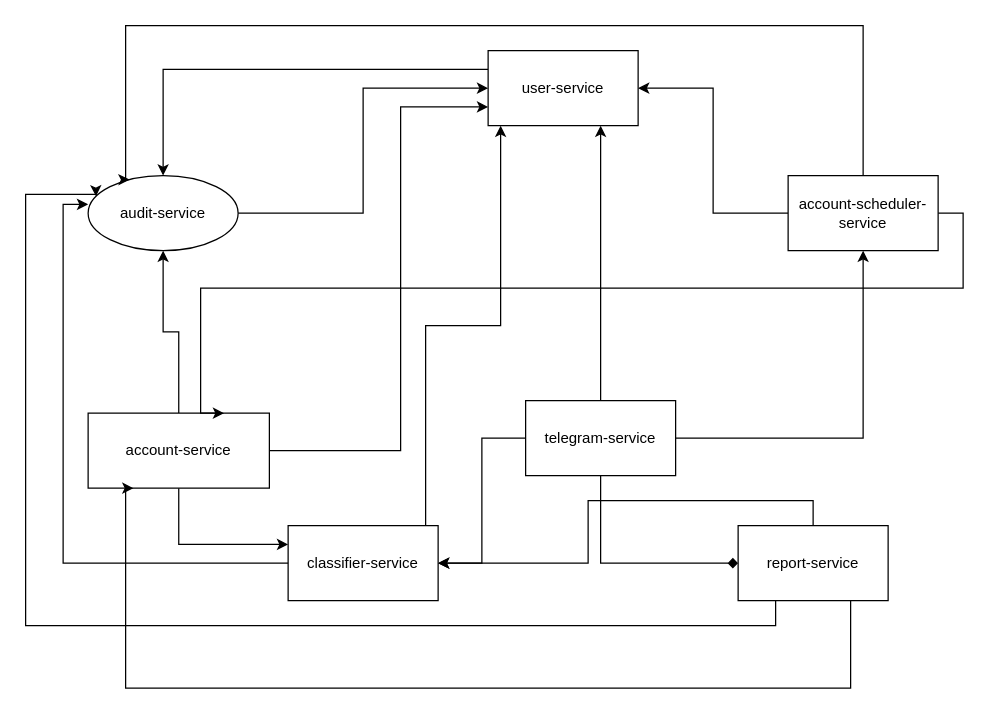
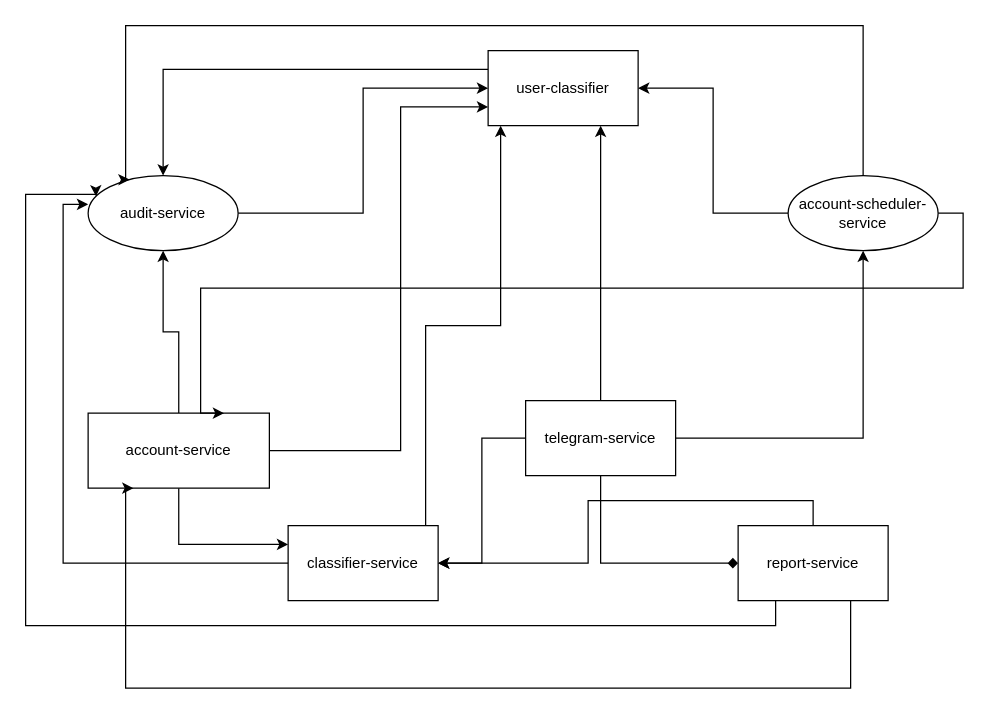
  <mxCell id="0" />
  <mxCell id="1" parent="0" />
  <mxCell id="2" style="edgeStyle=orthogonalEdgeStyle;rounded=0;orthogonalLoop=1;jettySize=auto;html=1;exitX=0;exitY=0.25;exitDx=0;exitDy=0;entryX=0.5;entryY=0;entryDx=0;entryDy=0;" edge="1" parent="1" source="3" target="11"><mxGeometry relative="1" as="geometry" /></mxCell>
- <mxCell id="3" value="user-service" style="rounded=0;whiteSpace=wrap;html=1;" vertex="1" parent="1"><mxGeometry x="390" y="40" width="120" height="60" as="geometry" /></mxCell>
+ <mxCell id="3" value="user-classifier" style="rounded=0;whiteSpace=wrap;html=1;" vertex="1" parent="1"><mxGeometry x="390" y="40" width="120" height="60" as="geometry" /></mxCell>
  <mxCell id="4" style="edgeStyle=orthogonalEdgeStyle;rounded=0;orthogonalLoop=1;jettySize=auto;html=1;exitX=1;exitY=0.5;exitDx=0;exitDy=0;entryX=0;entryY=0.75;entryDx=0;entryDy=0;" edge="1" parent="1" source="7" target="3"><mxGeometry relative="1" as="geometry"><Array as="points"><mxPoint x="320" y="360" /><mxPoint x="320" y="85" /></Array></mxGeometry></mxCell>
  <mxCell id="5" style="edgeStyle=orthogonalEdgeStyle;rounded=0;orthogonalLoop=1;jettySize=auto;html=1;exitX=0.5;exitY=0;exitDx=0;exitDy=0;entryX=0.5;entryY=1;entryDx=0;entryDy=0;" edge="1" parent="1" source="7" target="11"><mxGeometry relative="1" as="geometry" /></mxCell>
  <mxCell id="6" style="edgeStyle=orthogonalEdgeStyle;rounded=0;orthogonalLoop=1;jettySize=auto;html=1;exitX=0.5;exitY=1;exitDx=0;exitDy=0;entryX=0;entryY=0.25;entryDx=0;entryDy=0;" edge="1" parent="1" source="7" target="9"><mxGeometry relative="1" as="geometry" /></mxCell>
  <mxCell id="7" value="account-service" style="rounded=0;whiteSpace=wrap;html=1;" vertex="1" parent="1"><mxGeometry x="70" y="330" width="145" height="60" as="geometry" /></mxCell>
  <mxCell id="8" style="edgeStyle=orthogonalEdgeStyle;rounded=0;orthogonalLoop=1;jettySize=auto;html=1;exitX=0.5;exitY=0;exitDx=0;exitDy=0;" edge="1" parent="1" source="9"><mxGeometry relative="1" as="geometry"><mxPoint x="400" y="100" as="targetPoint" /><Array as="points"><mxPoint x="340" y="420" /><mxPoint x="340" y="260" /><mxPoint x="400" y="260" /><mxPoint x="400" y="100" /></Array></mxGeometry></mxCell>
  <mxCell id="9" value="classifier-service" style="rounded=0;whiteSpace=wrap;html=1;" vertex="1" parent="1"><mxGeometry x="230" y="420" width="120" height="60" as="geometry" /></mxCell>
  <mxCell id="10" style="edgeStyle=orthogonalEdgeStyle;rounded=0;orthogonalLoop=1;jettySize=auto;html=1;exitX=1;exitY=0.5;exitDx=0;exitDy=0;entryX=0;entryY=0.5;entryDx=0;entryDy=0;" edge="1" parent="1" source="11" target="3"><mxGeometry relative="1" as="geometry" /></mxCell>
  <mxCell id="11" value="audit-service" style="ellipse;whiteSpace=wrap;html=1;" vertex="1" parent="1"><mxGeometry x="70" y="140" width="120" height="60" as="geometry" /></mxCell>
  <mxCell id="12" style="edgeStyle=orthogonalEdgeStyle;rounded=0;orthogonalLoop=1;jettySize=auto;html=1;exitX=0.5;exitY=0;exitDx=0;exitDy=0;" edge="1" parent="1" source="15" target="9"><mxGeometry relative="1" as="geometry" /></mxCell>
  <mxCell id="13" style="edgeStyle=orthogonalEdgeStyle;rounded=0;orthogonalLoop=1;jettySize=auto;html=1;exitX=0.25;exitY=1;exitDx=0;exitDy=0;entryX=0;entryY=0.25;entryDx=0;entryDy=0;" edge="1" parent="1" source="15" target="11"><mxGeometry relative="1" as="geometry"><Array as="points"><mxPoint x="620" y="500" /><mxPoint x="20" y="500" /><mxPoint x="20" y="155" /></Array></mxGeometry></mxCell>
  <mxCell id="14" style="edgeStyle=orthogonalEdgeStyle;rounded=0;orthogonalLoop=1;jettySize=auto;html=1;exitX=0.75;exitY=1;exitDx=0;exitDy=0;entryX=0.25;entryY=1;entryDx=0;entryDy=0;" edge="1" parent="1" source="15" target="7"><mxGeometry relative="1" as="geometry"><Array as="points"><mxPoint x="680" y="550" /><mxPoint x="100" y="550" /></Array></mxGeometry></mxCell>
  <mxCell id="15" value="report-service" style="rounded=0;whiteSpace=wrap;html=1;" vertex="1" parent="1"><mxGeometry x="590" y="420" width="120" height="60" as="geometry" /></mxCell>
  <mxCell id="16" style="edgeStyle=orthogonalEdgeStyle;rounded=0;orthogonalLoop=1;jettySize=auto;html=1;exitX=0;exitY=0.5;exitDx=0;exitDy=0;entryX=1;entryY=0.5;entryDx=0;entryDy=0;" edge="1" parent="1" source="19" target="3"><mxGeometry relative="1" as="geometry" /></mxCell>
  <mxCell id="17" style="edgeStyle=orthogonalEdgeStyle;rounded=0;orthogonalLoop=1;jettySize=auto;html=1;exitX=0.5;exitY=0;exitDx=0;exitDy=0;entryX=0.25;entryY=0;entryDx=0;entryDy=0;" edge="1" parent="1" source="19" target="11"><mxGeometry relative="1" as="geometry"><Array as="points"><mxPoint x="690" y="20" /><mxPoint x="100" y="20" /></Array></mxGeometry></mxCell>
  <mxCell id="18" style="edgeStyle=orthogonalEdgeStyle;rounded=0;orthogonalLoop=1;jettySize=auto;html=1;exitX=1;exitY=0.5;exitDx=0;exitDy=0;entryX=0.75;entryY=0;entryDx=0;entryDy=0;" edge="1" parent="1" source="19" target="7"><mxGeometry relative="1" as="geometry"><Array as="points"><mxPoint x="770" y="170" /><mxPoint x="770" y="230" /><mxPoint x="160" y="230" /></Array></mxGeometry></mxCell>
- <mxCell id="19" value="account-scheduler-service" style="rounded=0;whiteSpace=wrap;html=1;" vertex="1" parent="1"><mxGeometry x="630" y="140" width="120" height="60" as="geometry" /></mxCell>
+ <mxCell id="19" value="account-scheduler-service" style="ellipse;whiteSpace=wrap;html=1;" vertex="1" parent="1"><mxGeometry x="630" y="140" width="120" height="60" as="geometry" /></mxCell>
  <mxCell id="20" style="edgeStyle=orthogonalEdgeStyle;rounded=0;orthogonalLoop=1;jettySize=auto;html=1;exitX=0.5;exitY=0;exitDx=0;exitDy=0;entryX=0.75;entryY=1;entryDx=0;entryDy=0;" edge="1" parent="1" source="24" target="3"><mxGeometry relative="1" as="geometry" /></mxCell>
  <mxCell id="21" style="edgeStyle=orthogonalEdgeStyle;rounded=0;orthogonalLoop=1;jettySize=auto;html=1;exitX=0;exitY=0.5;exitDx=0;exitDy=0;entryX=1;entryY=0.5;entryDx=0;entryDy=0;" edge="1" parent="1" source="24" target="9"><mxGeometry relative="1" as="geometry" /></mxCell>
  <mxCell id="22" style="edgeStyle=orthogonalEdgeStyle;rounded=0;orthogonalLoop=1;jettySize=auto;html=1;exitX=0.5;exitY=1;exitDx=0;exitDy=0;entryX=0;entryY=0.5;entryDx=0;entryDy=0;endArrow=diamond;" edge="1" parent="1" source="24" target="15"><mxGeometry relative="1" as="geometry" /></mxCell>
  <mxCell id="23" style="edgeStyle=orthogonalEdgeStyle;rounded=0;orthogonalLoop=1;jettySize=auto;html=1;exitX=1;exitY=0.5;exitDx=0;exitDy=0;entryX=0.5;entryY=1;entryDx=0;entryDy=0;" edge="1" parent="1" source="24" target="19"><mxGeometry relative="1" as="geometry" /></mxCell>
  <mxCell id="24" value="telegram-service" style="rounded=0;whiteSpace=wrap;html=1;" vertex="1" parent="1"><mxGeometry x="420" y="320" width="120" height="60" as="geometry" /></mxCell>
  <mxCell id="25" style="edgeStyle=orthogonalEdgeStyle;rounded=0;orthogonalLoop=1;jettySize=auto;html=1;exitX=0;exitY=0.5;exitDx=0;exitDy=0;entryX=0;entryY=0.383;entryDx=0;entryDy=0;entryPerimeter=0;" edge="1" parent="1" source="9" target="11"><mxGeometry relative="1" as="geometry" /></mxCell>
